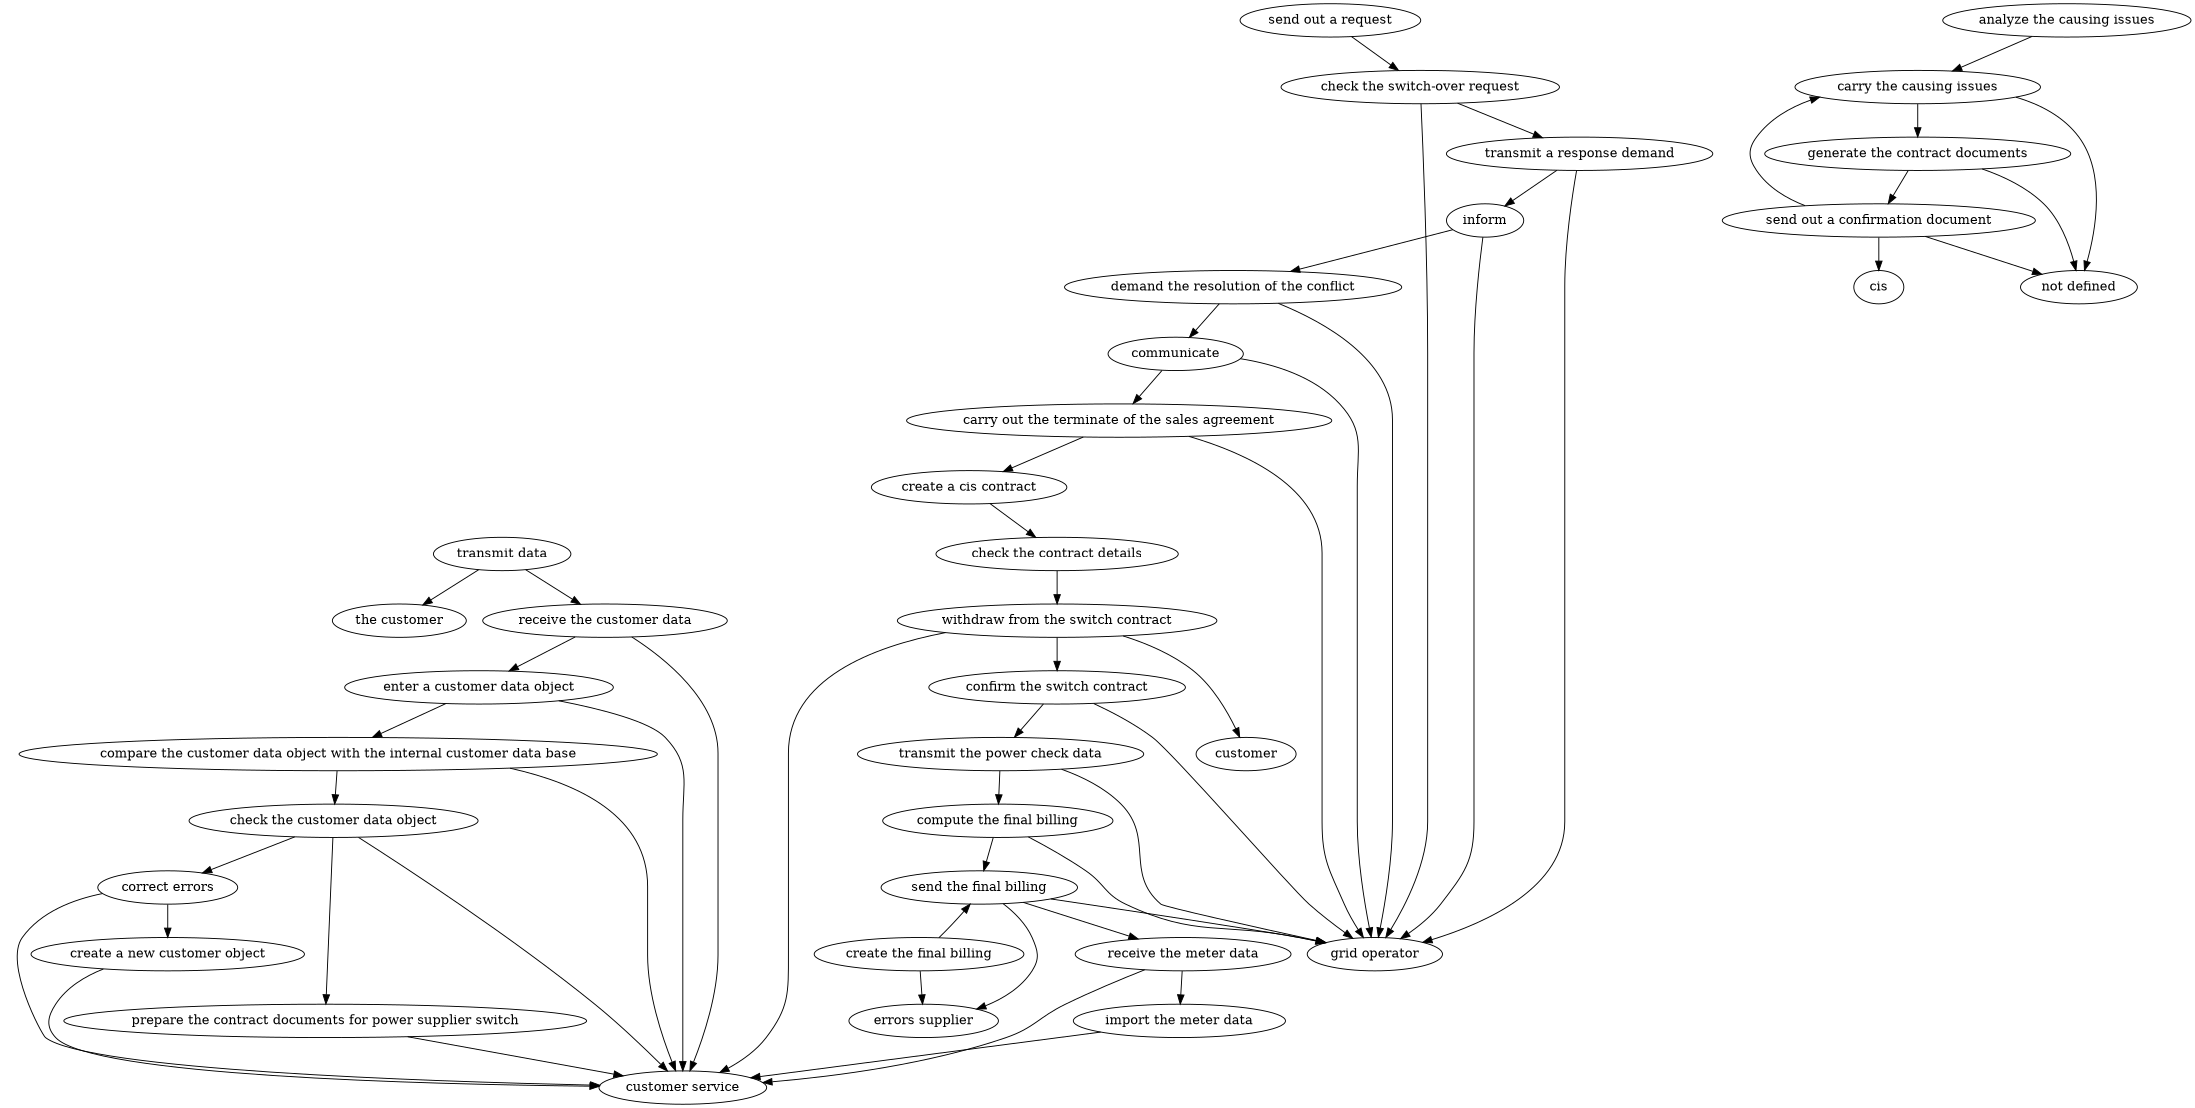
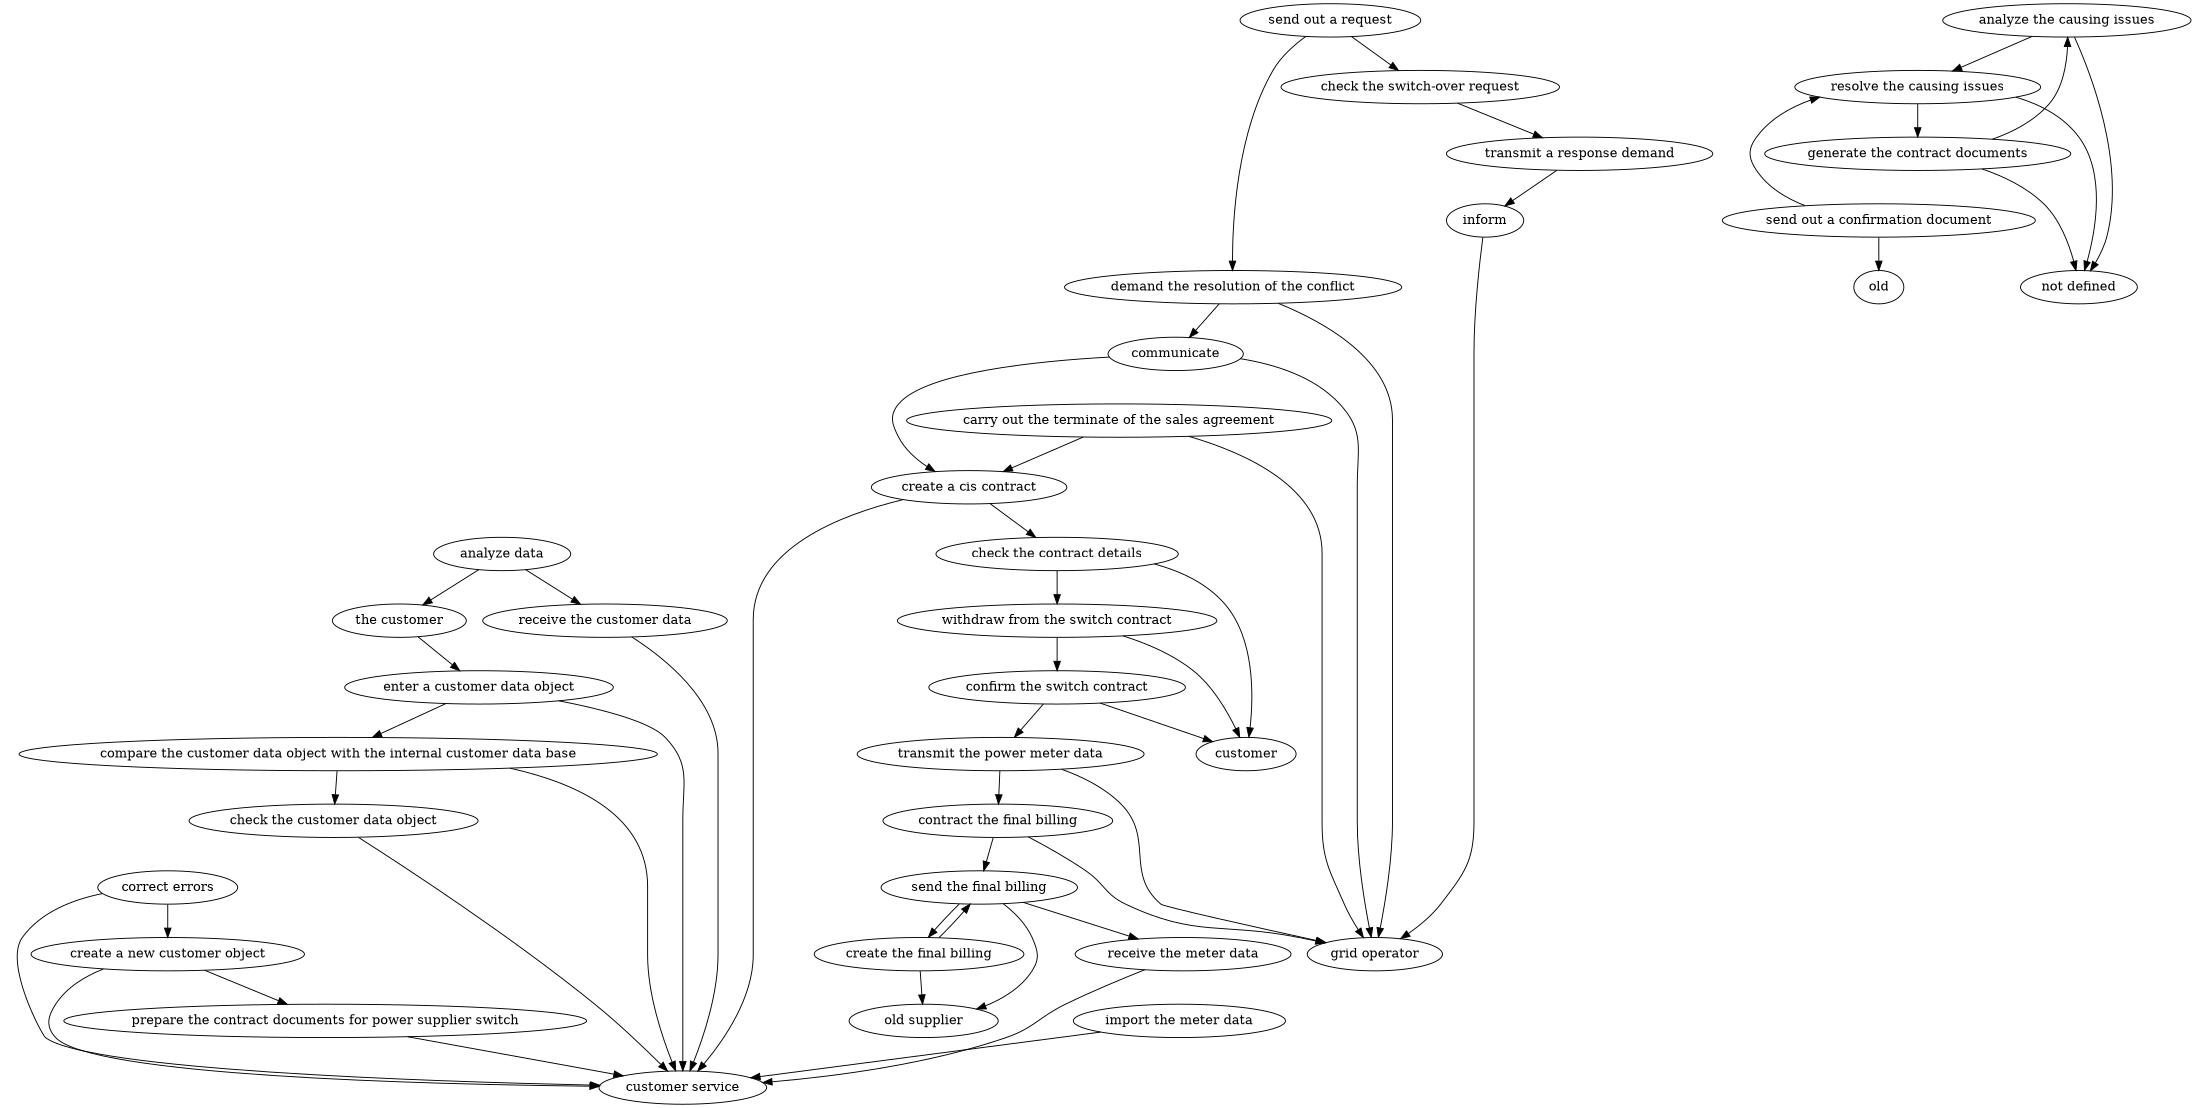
  strict digraph {
    edge [attrs="{'type': 'flow', 'label': 'flow'}"]
-   "transmit data" [attrs="{'type': 'Activity', 'label': 'transmit data'}"]
+   "transmit data" [attrs="{'type': 'Activity', 'label': 'transmit data'}" label="analyze data"]
    "receive the customer data" [attrs="{'type': 'Activity', 'label': 'receive the customer data'}"]
    "the customer" [attrs="{'type': 'Actor', 'label': 'the customer'}"]
    "enter a customer data object" [attrs="{'type': 'Activity', 'label': 'enter a customer data object'}"]
    "customer service" [attrs="{'type': 'Actor', 'label': 'customer service'}"]
    "compare the customer data object with the internal customer data base" [attrs="{'type': 'Activity', 'label': 'compare the customer data object with the internal customer data base'}"]
    "check the customer data object" [attrs="{'type': 'Activity', 'label': 'check the customer data object'}"]
    "correct errors" [attrs="{'type': 'Activity', 'label': 'correct errors'}"]
    "create a new customer object" [attrs="{'type': 'Activity', 'label': 'create a new customer object'}"]
    "prepare the contract documents for power supplier switch" [attrs="{'type': 'Activity', 'label': 'prepare the contract documents for power supplier switch'}"]
    "analyze the causing issues" [attrs="{'type': 'Activity', 'label': 'analyze the causing issues'}"]
-   "resolve the causing issues" [attrs="{'type': 'Activity', 'label': 'resolve the causing issues'}" label="carry the causing issues"]
+   "resolve the causing issues" [attrs="{'type': 'Activity', 'label': 'resolve the causing issues'}"]
    "not defined" [attrs="{'type': 'Actor', 'label': 'not defined'}"]
-   cis [attrs="{'type': 'Actor', 'label': 'cis'}"]
+   cis [attrs="{'type': 'Actor', 'label': 'cis'}" label=old]
    "generate the contract documents" [attrs="{'type': 'Activity', 'label': 'generate the contract documents'}"]
    "send out a confirmation document" [attrs="{'type': 'Activity', 'label': 'send out a confirmation document'}"]
    "send out a request" [attrs="{'type': 'Activity', 'label': 'send out a request'}"]
    "check the switch-over request" [attrs="{'type': 'Activity', 'label': 'check the switch-over request'}"]
    n19 [attrs="{'type': 'Activity', 'label': 'transmit a response comment'}" label="transmit a response demand"]
    "grid operator" [attrs="{'type': 'Actor', 'label': 'grid operator'}"]
    inform [attrs="{'type': 'Activity', 'label': 'inform'}"]
    "demand the resolution of the conflict" [attrs="{'type': 'Activity', 'label': 'demand the resolution of the conflict'}"]
    communicate [attrs="{'type': 'Activity', 'label': 'communicate'}"]
    "carry out the terminate of the sales agreement" [attrs="{'type': 'Activity', 'label': 'carry out the terminate of the sales agreement'}"]
    "create a cis contract" [attrs="{'type': 'Activity', 'label': 'create a cis contract'}"]
    "check the contract details" [attrs="{'type': 'Activity', 'label': 'check the contract details'}"]
    "withdraw from the switch contract" [attrs="{'type': 'Activity', 'label': 'withdraw from the switch contract'}"]
    customer [attrs="{'type': 'Actor', 'label': 'customer'}"]
    "confirm the switch contract" [attrs="{'type': 'Activity', 'label': 'confirm the switch contract'}"]
-   "transmit the power meter data" [attrs="{'type': 'Activity', 'label': 'transmit the power meter data'}" label="transmit the power check data"]
-   "compute the final billing" [attrs="{'type': 'Activity', 'label': 'compute the final billing'}"]
+   "transmit the power meter data" [attrs="{'type': 'Activity', 'label': 'transmit the power meter data'}"]
+   "compute the final billing" [attrs="{'type': 'Activity', 'label': 'compute the final billing'}" label="contract the final billing"]
    "send the final billing" [attrs="{'type': 'Activity', 'label': 'send the final billing'}"]
    "create the final billing" [attrs="{'type': 'Activity', 'label': 'create the final billing'}"]
    "receive the meter data" [attrs="{'type': 'Activity', 'label': 'receive the meter data'}"]
-   "old supplier" [attrs="{'type': 'Actor', 'label': 'old supplier'}" label="errors supplier"]
+   "old supplier" [attrs="{'type': 'Actor', 'label': 'old supplier'}"]
    "import the meter data" [attrs="{'type': 'Activity', 'label': 'import the meter data'}"]
    "transmit data" -> "receive the customer data"
    "transmit data" -> "the customer" [attrs="{'type': 'actor performer', 'label': 'actor performer'}"]
-   "receive the customer data" -> "enter a customer data object"
+   "the customer" -> "enter a customer data object"
    "receive the customer data" -> "customer service" [attrs="{'type': 'actor performer', 'label': 'actor performer'}"]
    "enter a customer data object" -> "customer service" [attrs="{'type': 'actor performer', 'label': 'actor performer'}"]
    "enter a customer data object" -> "compare the customer data object with the internal customer data base"
    "compare the customer data object with the internal customer data base" -> "customer service" [attrs="{'type': 'actor performer', 'label': 'actor performer'}"]
    "compare the customer data object with the internal customer data base" -> "check the customer data object"
    "check the customer data object" -> "customer service" [attrs="{'type': 'actor performer', 'label': 'actor performer'}"]
-   "check the customer data object" -> "correct errors"
    "correct errors" -> "customer service" [attrs="{'type': 'actor performer', 'label': 'actor performer'}"]
    "correct errors" -> "create a new customer object"
    "create a new customer object" -> "customer service" [attrs="{'type': 'actor performer', 'label': 'actor performer'}"]
-   "check the customer data object" -> "prepare the contract documents for power supplier switch"
+   "create a new customer object" -> "prepare the contract documents for power supplier switch"
    "prepare the contract documents for power supplier switch" -> "customer service" [attrs="{'type': 'actor performer', 'label': 'actor performer'}"]
    "analyze the causing issues" -> "resolve the causing issues"
-   "send out a confirmation document" -> "not defined" [attrs="{'type': 'actor performer', 'label': 'actor performer'}"]
+   "analyze the causing issues" -> "not defined" [attrs="{'type': 'actor performer', 'label': 'actor performer'}"]
    "resolve the causing issues" -> "not defined" [attrs="{'type': 'actor performer', 'label': 'actor performer'}"]
    "resolve the causing issues" -> "generate the contract documents"
    "generate the contract documents" -> "not defined" [attrs="{'type': 'actor performer', 'label': 'actor performer'}"]
-   "generate the contract documents" -> "send out a confirmation document"
+   "generate the contract documents" -> "analyze the causing issues"
    "send out a confirmation document" -> "resolve the causing issues"
    "send out a confirmation document" -> cis [attrs="{'type': 'actor performer', 'label': 'actor performer'}"]
    "send out a request" -> "check the switch-over request"
    "check the switch-over request" -> n19
-   "check the switch-over request" -> "grid operator" [attrs="{'type': 'actor performer', 'label': 'actor performer'}"]
-   n19 -> "grid operator" [attrs="{'type': 'actor performer', 'label': 'actor performer'}"]
    n19 -> inform
    inform -> "grid operator" [attrs="{'type': 'actor performer', 'label': 'actor performer'}"]
-   inform -> "demand the resolution of the conflict"
+   "send out a request" -> "demand the resolution of the conflict"
    "demand the resolution of the conflict" -> "grid operator" [attrs="{'type': 'actor performer', 'label': 'actor performer'}"]
    "demand the resolution of the conflict" -> communicate
    communicate -> "grid operator" [attrs="{'type': 'actor performer', 'label': 'actor performer'}"]
-   communicate -> "carry out the terminate of the sales agreement"
+   communicate -> "create a cis contract"
    "carry out the terminate of the sales agreement" -> "grid operator" [attrs="{'type': 'actor performer', 'label': 'actor performer'}"]
    "carry out the terminate of the sales agreement" -> "create a cis contract"
-   "withdraw from the switch contract" -> "customer service" [attrs="{'type': 'actor performer', 'label': 'actor performer'}"]
+   "create a cis contract" -> "customer service" [attrs="{'type': 'actor performer', 'label': 'actor performer'}"]
    "create a cis contract" -> "check the contract details"
    "check the contract details" -> "withdraw from the switch contract"
+   "check the contract details" -> customer [attrs="{'type': 'actor performer', 'label': 'actor performer'}"]
    "withdraw from the switch contract" -> customer [attrs="{'type': 'actor performer', 'label': 'actor performer'}"]
    "withdraw from the switch contract" -> "confirm the switch contract"
-   "confirm the switch contract" -> "grid operator" [attrs="{'type': 'actor performer', 'label': 'actor performer'}"]
+   "confirm the switch contract" -> customer [attrs="{'type': 'actor performer', 'label': 'actor performer'}"]
    "confirm the switch contract" -> "transmit the power meter data"
    "transmit the power meter data" -> "grid operator" [attrs="{'type': 'actor performer', 'label': 'actor performer'}"]
    "transmit the power meter data" -> "compute the final billing"
    "compute the final billing" -> "grid operator" [attrs="{'type': 'actor performer', 'label': 'actor performer'}"]
    "compute the final billing" -> "send the final billing"
-   "send the final billing" -> "grid operator"
+   "send the final billing" -> "create the final billing"
    "send the final billing" -> "receive the meter data"
    "send the final billing" -> "old supplier" [attrs="{'type': 'actor performer', 'label': 'actor performer'}"]
    "create the final billing" -> "send the final billing"
    "create the final billing" -> "old supplier" [attrs="{'type': 'actor performer', 'label': 'actor performer'}"]
    "receive the meter data" -> "customer service" [attrs="{'type': 'actor performer', 'label': 'actor performer'}"]
-   "receive the meter data" -> "import the meter data"
    "import the meter data" -> "customer service" [attrs="{'type': 'actor performer', 'label': 'actor performer'}"]
  }
